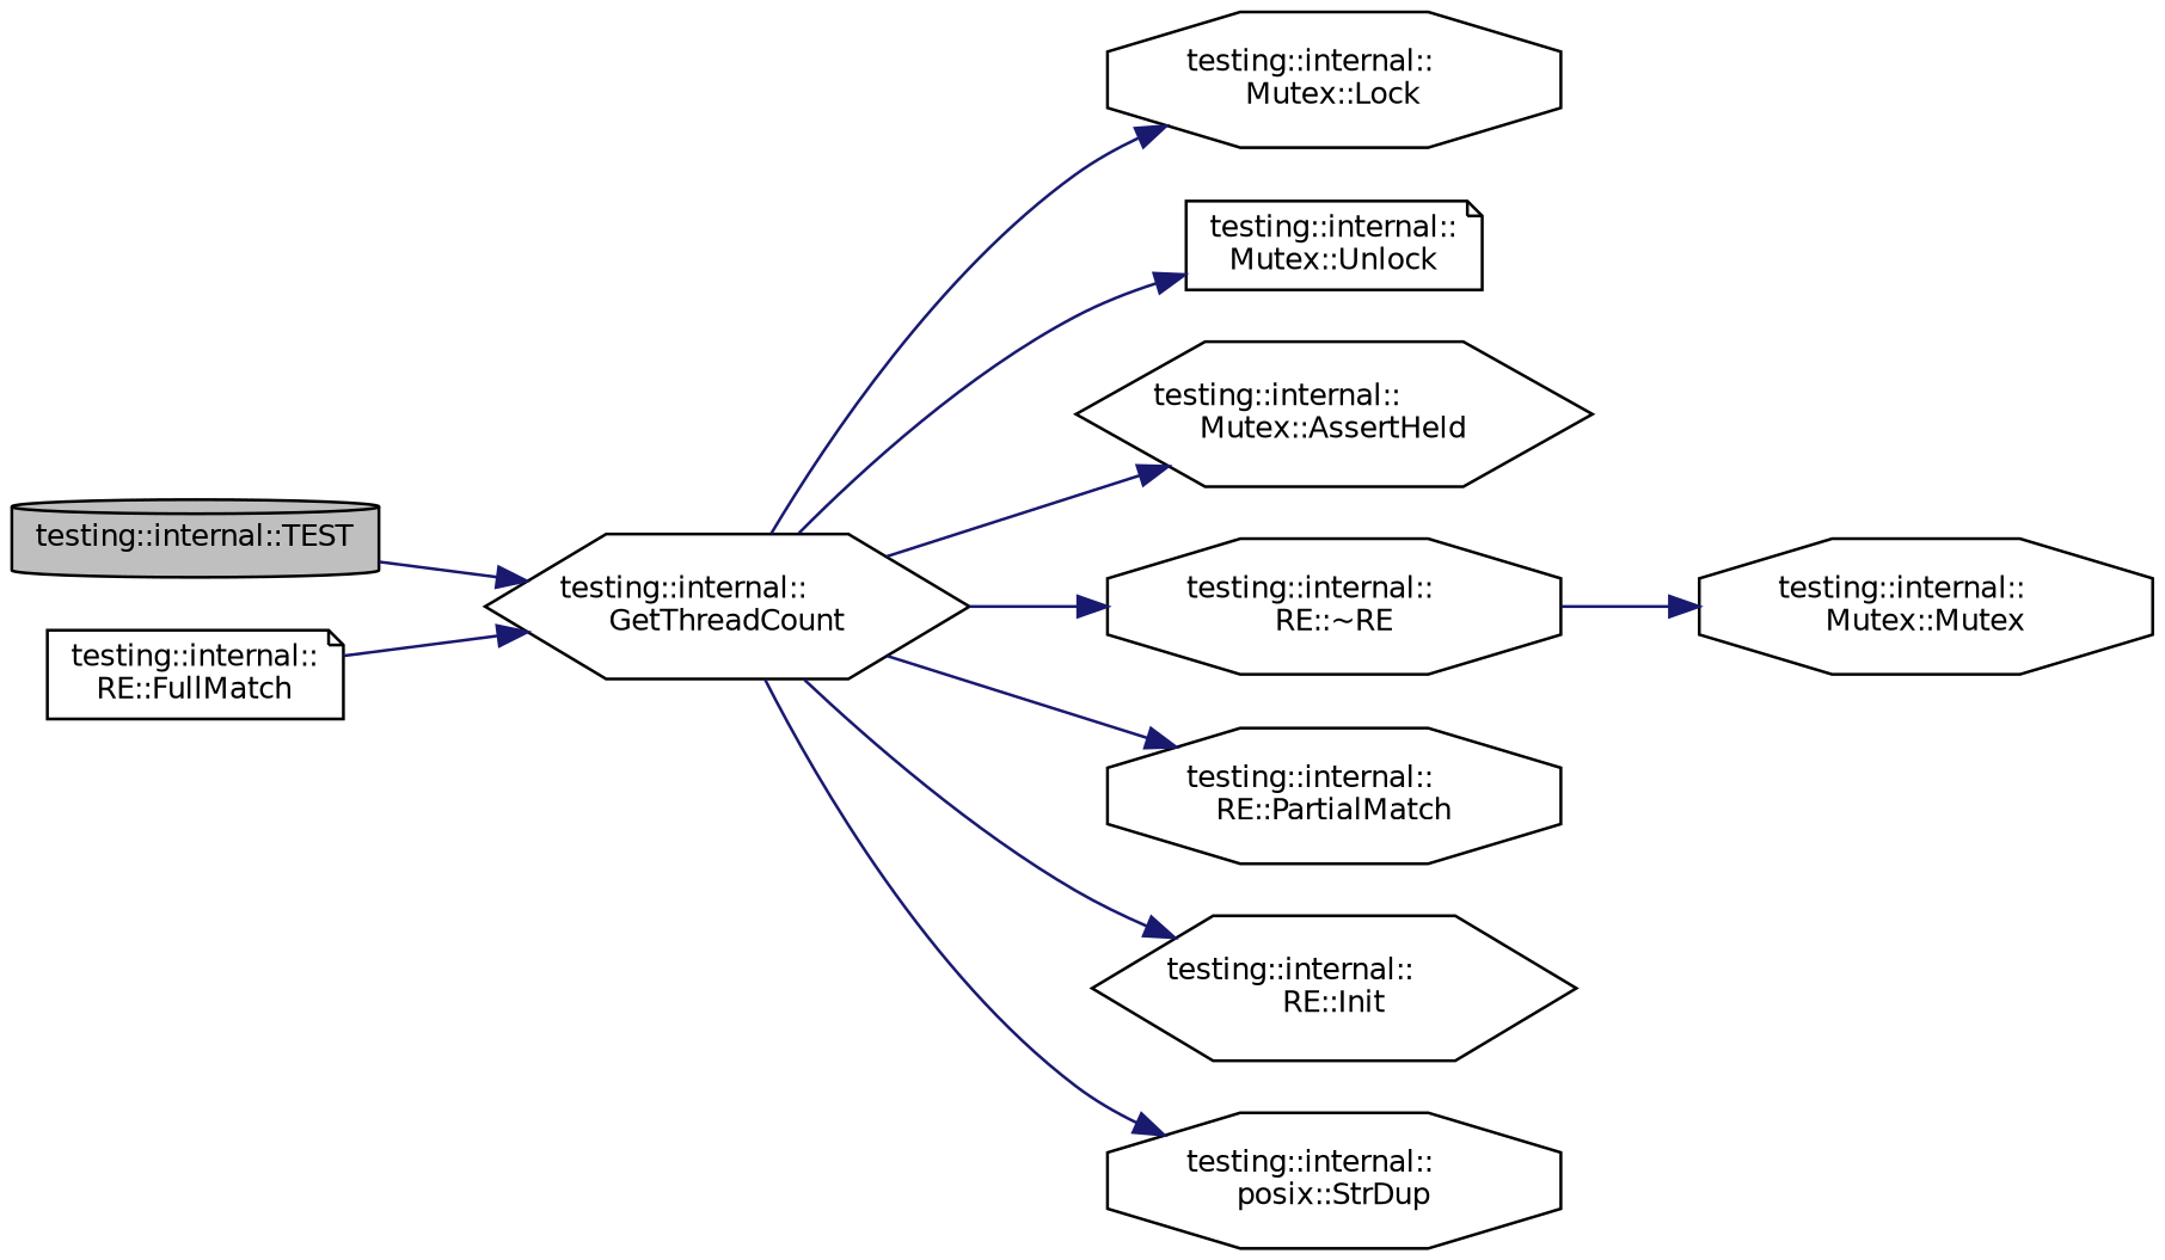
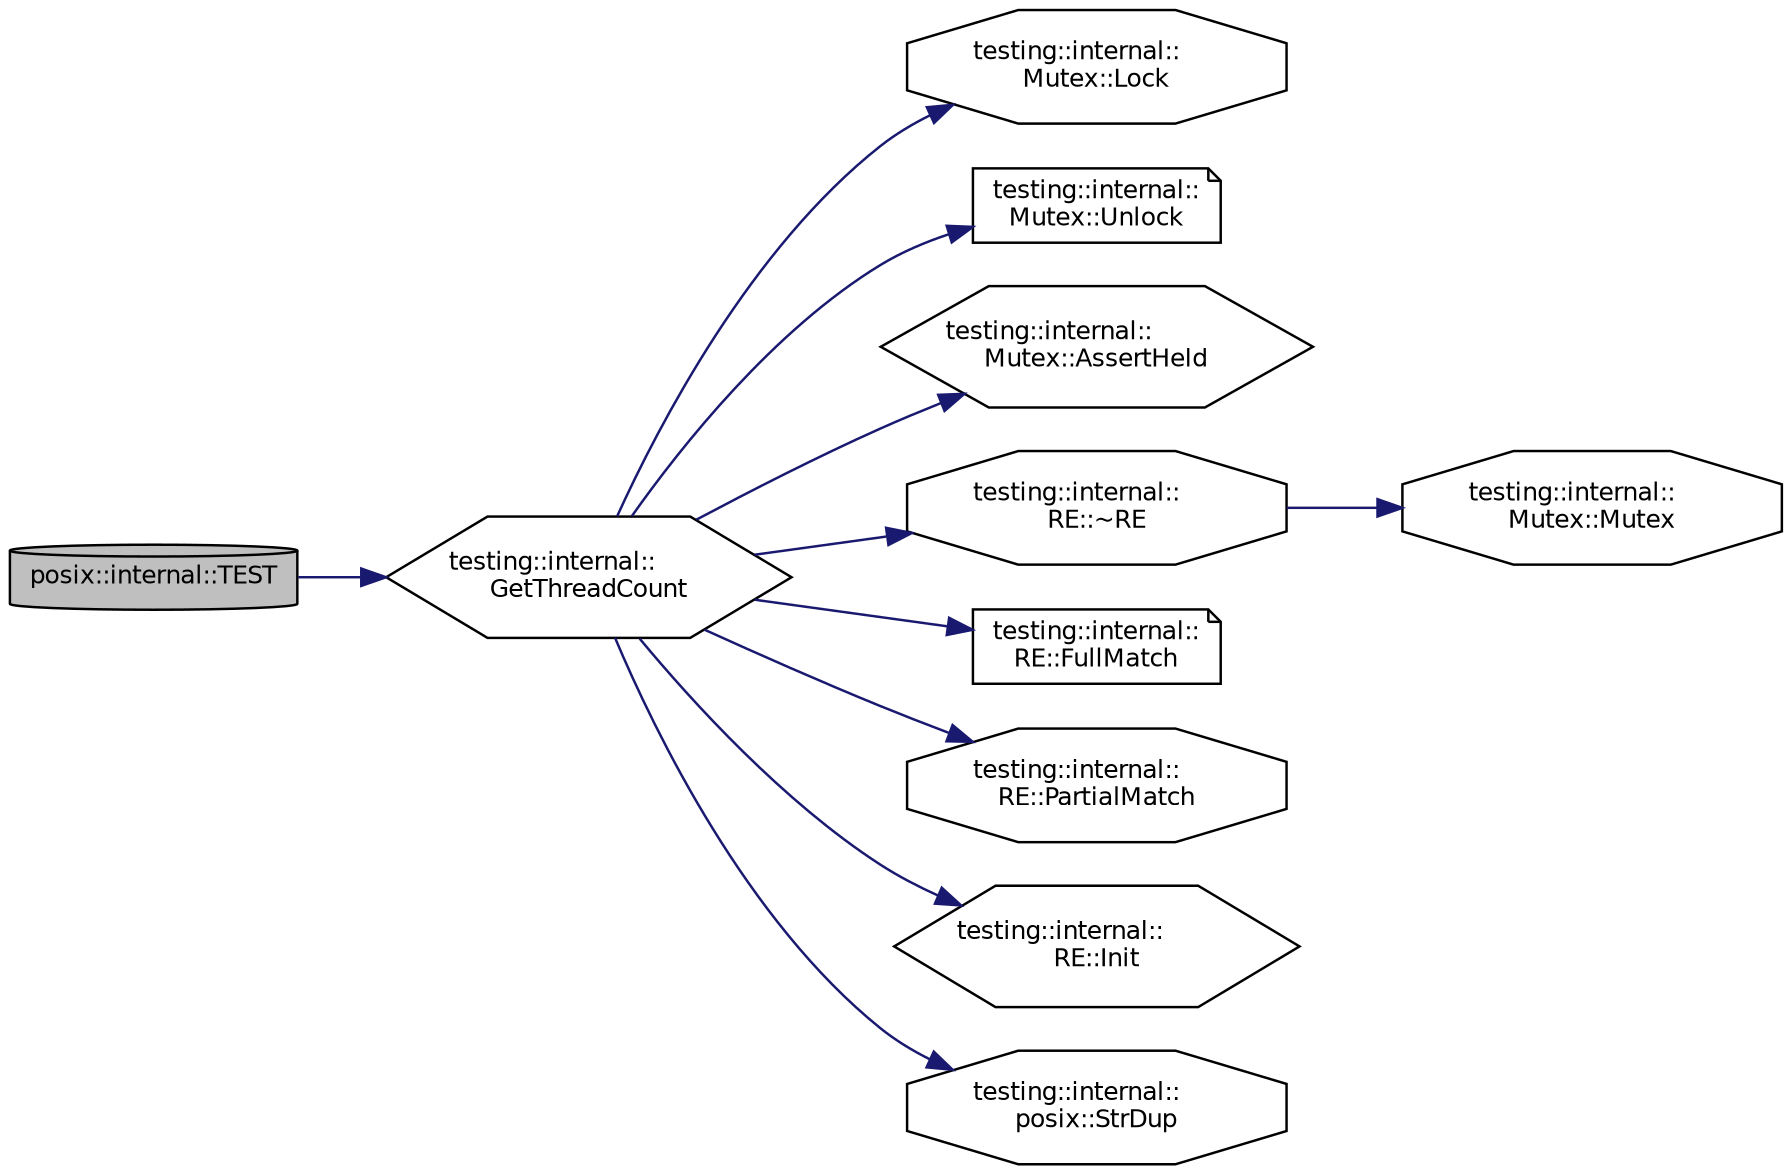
  digraph {
    rankdir=LR
    node [color=black fillcolor=white fontname=Helvetica fontsize=10 shape=octagon style=filled]
    edge [color=midnightblue fontname=Helvetica fontsize=10 labelfontname=Helvetica labelfontsize=10 style=solid]
-   n1 [fillcolor=grey75 fontcolor=black height=0.2 label="testing::internal::TEST" shape=cylinder width=0.4]
+   n1 [fillcolor=grey75 fontcolor=black height=0.2 label="posix::internal::TEST" shape=cylinder width=0.4]
    n2 [height=0.2 label="testing::internal::\lGetThreadCount" shape=hexagon width=0.4]
    n3 [height=0.2 label="testing::internal::\lMutex::Lock" width=0.4]
    n4 [height=0.2 label="testing::internal::\lMutex::Unlock" shape=note width=0.4]
    n5 [height=0.2 label="testing::internal::\lMutex::AssertHeld" shape=hexagon width=0.4]
    n6 [height=0.2 label="testing::internal::\lRE::~RE" width=0.4]
    n7 [height=0.2 label="testing::internal::\lRE::FullMatch" shape=note width=0.4]
    n8 [height=0.2 label="testing::internal::\lRE::PartialMatch" width=0.4]
    n9 [height=0.2 label="testing::internal::\lRE::Init" shape=hexagon width=0.4]
    n10 [height=0.2 label="testing::internal::\lposix::StrDup" width=0.4]
    n11 [height=0.2 label="testing::internal::\lMutex::Mutex" width=0.4]
    n1 -> n2
    n2 -> n3
    n2 -> n4
    n2 -> n5
    n2 -> n6
-   n7 -> n2
+   n2 -> n7
    n2 -> n8
    n2 -> n9
    n2 -> n10
    n6 -> n11
  }
